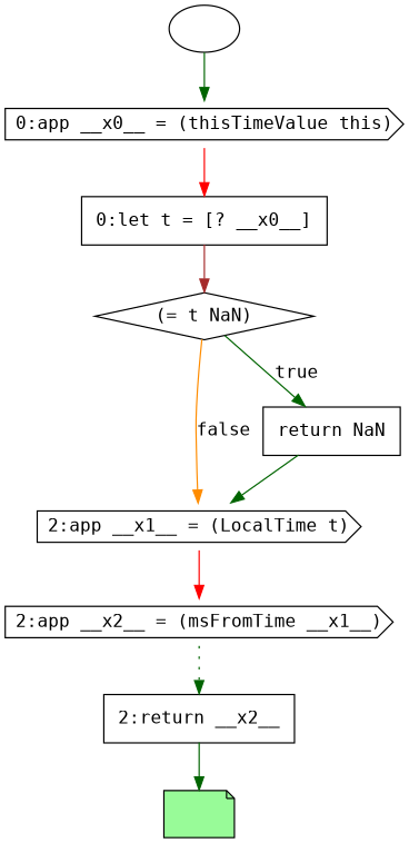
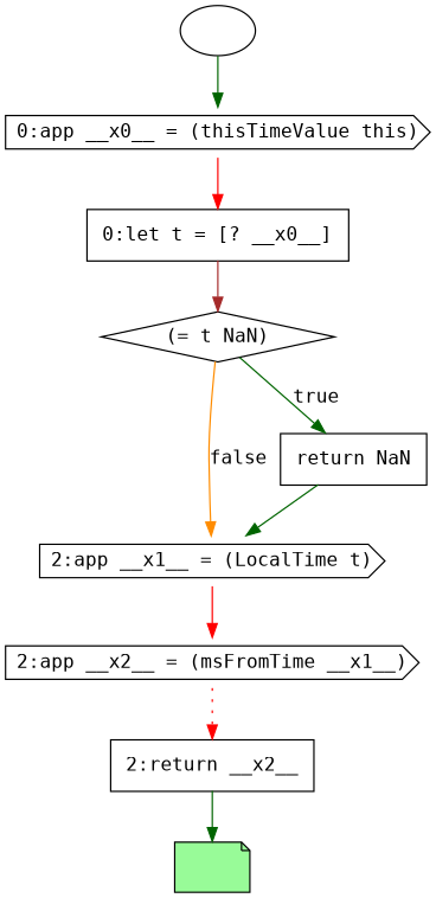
  digraph {
    fontname="DejaVu Sans Mono"
    node [color=black fillcolor=white fontname="DejaVu Sans Mono" shape=none style=filled]
    edge [color=darkgreen fontname="DejaVu Sans Mono" style=solid]
    n1 [label=<<font color="black">     <table border="0" cellborder="1" cellspacing="0" cellpadding="10">       <tr><td align="left">0:let t = [? __x0__]</td></tr>     </table>   </font>> margin=0]
    n2 [label=<<font color="black">(= t NaN)</font>> shape=diamond]
    n3 [label=<<font color="black">2:app __x1__ = (LocalTime t)</font>> shape=cds]
    n4 [label=<<font color="black">     <table border="0" cellborder="1" cellspacing="0" cellpadding="10">       <tr><td align="left">return NaN</td></tr>     </table>   </font>> margin=0]
    n5 [label=<<font color="black">     <table border="0" cellborder="1" cellspacing="0" cellpadding="10">       <tr><td align="left">2:return __x2__</td></tr>     </table>   </font>> margin=0]
    n6 [fillcolor=palegreen label=" " shape=note]
    n7 [label=<<font color="black">2:app __x2__ = (msFromTime __x1__)</font>> shape=cds]
    n8 [label=<<font color="black">0:app __x0__ = (thisTimeValue this)</font>> shape=cds]
    n9 [label=" " shape=ellipse]
    n1 -> n2 [color=brown]
    n2 -> n3 [color=darkorange label=<<font color="black">false</font>>]
    n2 -> n4 [label=<<font color="black">true</font>>]
    n3 -> n7 [color=red]
    n4 -> n3
    n5 -> n6
-   n7 -> n5 [style=dotted]
+   n7 -> n5 [color=red style=dotted]
    n8 -> n1 [color=red]
    n9 -> n8
  }
